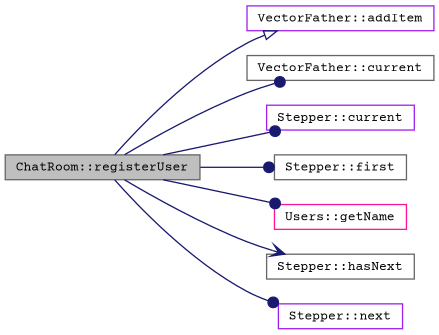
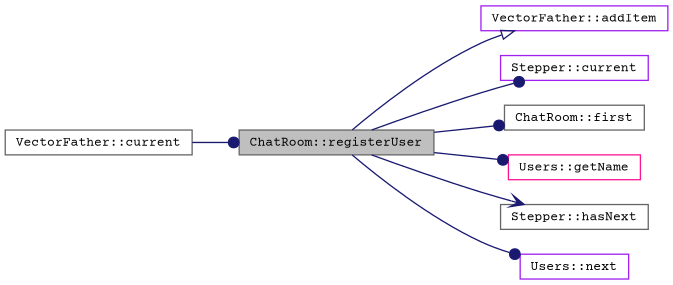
  digraph {
    fontname="Courier Prime"
    rankdir=LR
    node [color=gray40 fillcolor=white fontname="Courier Prime" fontsize=10 shape=record style=filled]
    edge [arrowhead=dot color=midnightblue fontname="Courier Prime" fontsize=10 labelfontname=Helvetica labelfontsize=10 style=solid]
    n1 [fillcolor=grey75 fontcolor=black height=0.2 label="ChatRoom::registerUser" width=0.4]
    n2 [color=purple height=0.2 label="VectorFather::addItem" width=0.4]
    n3 [height=0.2 label="VectorFather::current" width=0.4]
    n4 [color=purple height=0.2 label="Stepper::current" width=0.4]
-   n5 [height=0.2 label="Stepper::first" width=0.4]
+   n5 [height=0.2 label="ChatRoom::first" width=0.4]
    n6 [color=deeppink height=0.2 label="Users::getName" width=0.4]
    n7 [height=0.2 label="Stepper::hasNext" width=0.4]
-   n8 [color=purple height=0.2 label="Stepper::next" width=0.4]
+   n8 [color=purple height=0.2 label="Users::next" width=0.4]
    n1 -> n2 [arrowhead=onormal]
-   n1 -> n3
+   n3 -> n1
    n1 -> n4
    n1 -> n5
    n1 -> n6
    n1 -> n7 [arrowhead=vee]
    n1 -> n8
  }
